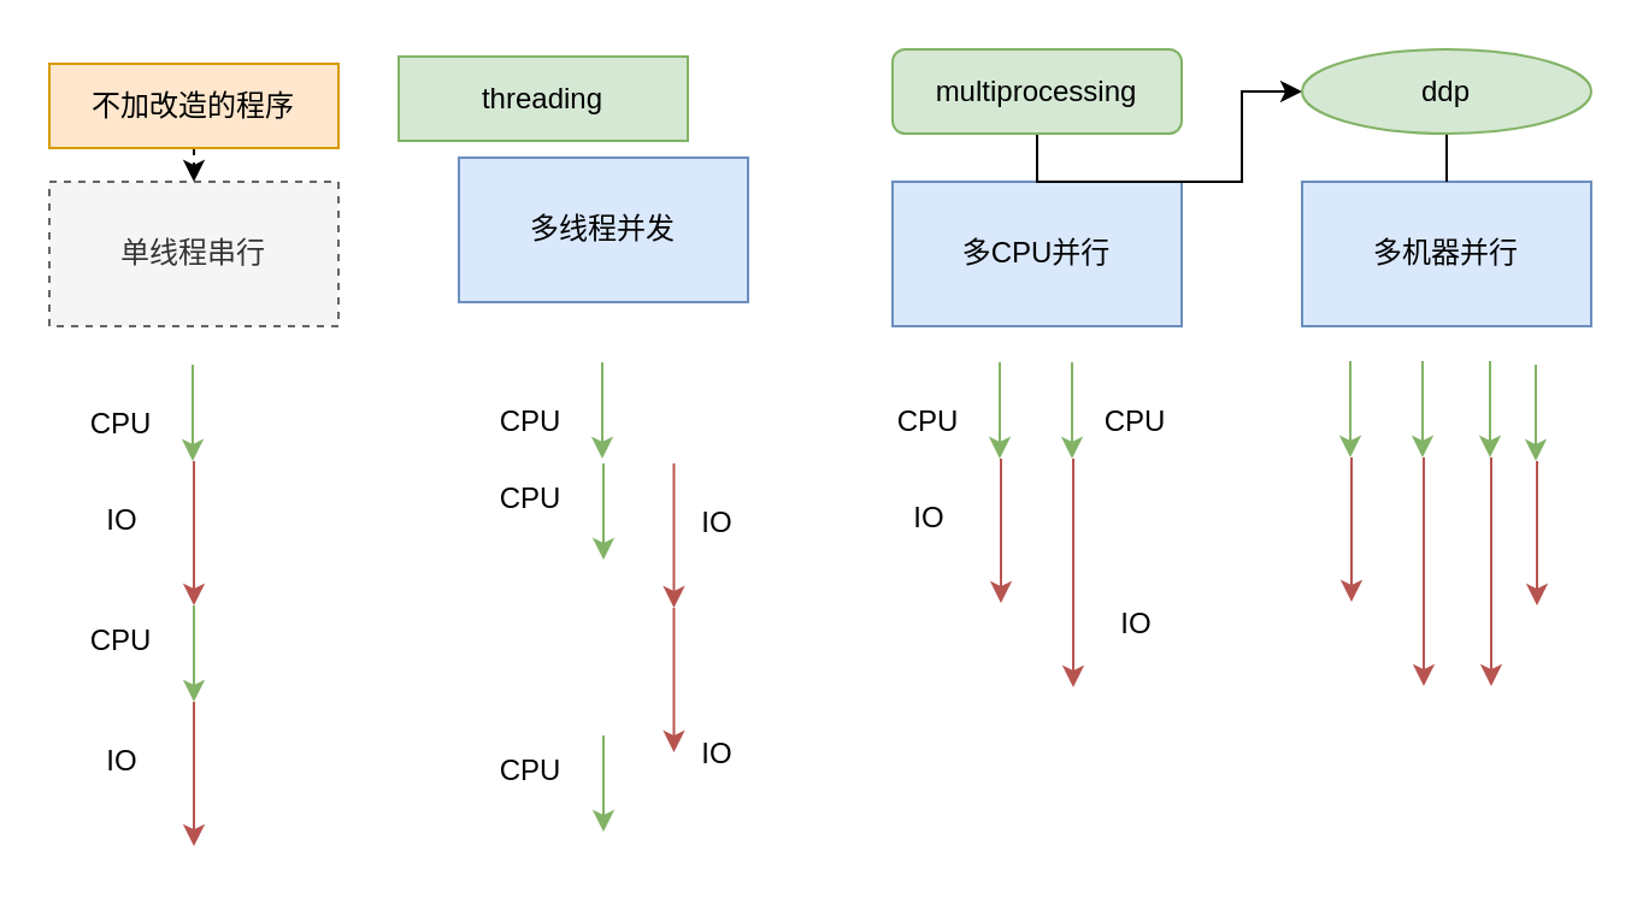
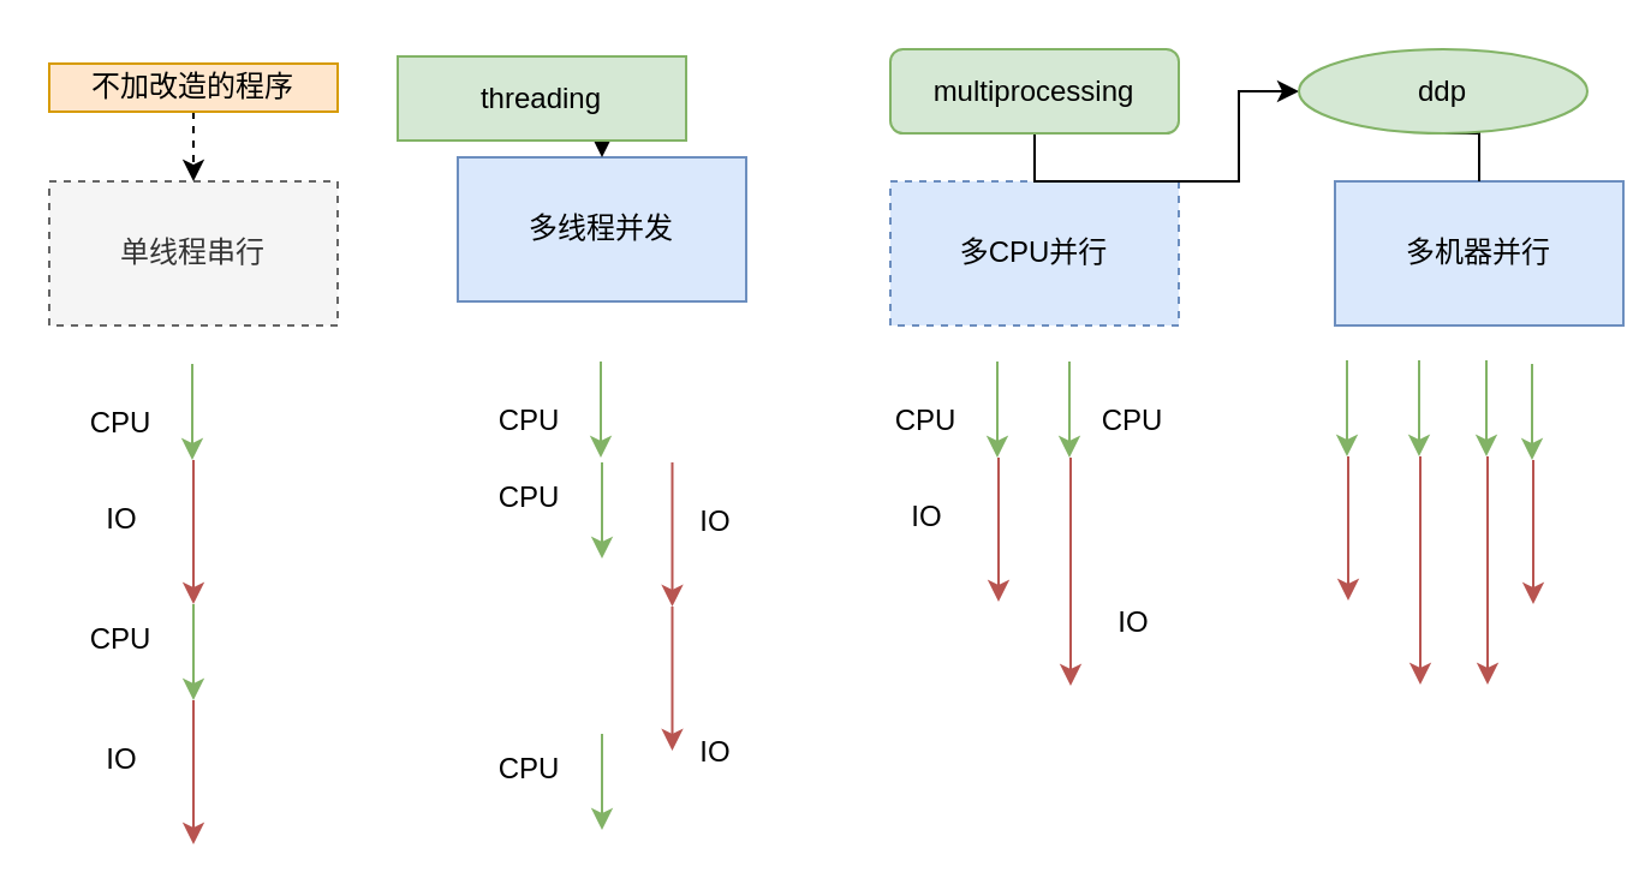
  <mxCell id="0" />
  <mxCell id="1" parent="0" />
  <mxCell id="2" value="单线程串行" style="rounded=0;whiteSpace=wrap;html=1;fillColor=#f5f5f5;fontColor=#333333;strokeColor=#666666;dashed=1;" vertex="1" parent="1"><mxGeometry x="20" y="75" width="120" height="60" as="geometry" /></mxCell>
  <mxCell id="3" value="多线程并发" style="rounded=0;whiteSpace=wrap;html=1;fillColor=#dae8fc;strokeColor=#6c8ebf;" vertex="1" parent="1"><mxGeometry x="190" y="65" width="120" height="60" as="geometry" /></mxCell>
- <mxCell id="4" value="多CPU并行" style="rounded=0;whiteSpace=wrap;html=1;fillColor=#dae8fc;strokeColor=#6c8ebf;" vertex="1" parent="1"><mxGeometry x="370" y="75" width="120" height="60" as="geometry" /></mxCell>
- <mxCell id="5" value="多机器并行" style="rounded=0;whiteSpace=wrap;html=1;fillColor=#dae8fc;strokeColor=#6c8ebf;" vertex="1" parent="1"><mxGeometry x="540" y="75" width="120" height="60" as="geometry" /></mxCell>
+ <mxCell id="4" value="多CPU并行" style="rounded=0;whiteSpace=wrap;html=1;fillColor=#dae8fc;strokeColor=#6c8ebf;dashed=1;" vertex="1" parent="1"><mxGeometry x="370" y="75" width="120" height="60" as="geometry" /></mxCell>
+ <mxCell id="5" value="多机器并行" style="rounded=0;whiteSpace=wrap;html=1;fillColor=#dae8fc;strokeColor=#6c8ebf;" vertex="1" parent="1"><mxGeometry x="555" y="75" width="120" height="60" as="geometry" /></mxCell>
  <mxCell id="6" value="" style="endArrow=classic;html=1;rounded=0;fillColor=#f8cecc;strokeColor=#b85450;" edge="1" parent="1"><mxGeometry width="50" height="50" relative="1" as="geometry"><mxPoint x="80" y="191" as="sourcePoint" /><mxPoint x="80" y="251" as="targetPoint" /></mxGeometry></mxCell>
  <mxCell id="7" value="CPU" style="text;html=1;strokeColor=none;fillColor=none;align=center;verticalAlign=middle;whiteSpace=wrap;rounded=0;" vertex="1" parent="1"><mxGeometry x="30" y="161" width="40" height="30" as="geometry" /></mxCell>
  <mxCell id="8" value="IO" style="text;html=1;strokeColor=none;fillColor=none;align=center;verticalAlign=middle;whiteSpace=wrap;rounded=0;" vertex="1" parent="1"><mxGeometry x="28.75" y="201" width="42.5" height="30" as="geometry" /></mxCell>
  <mxCell id="9" value="" style="endArrow=classic;html=1;rounded=0;fillColor=#d5e8d4;strokeColor=#82b366;" edge="1" parent="1"><mxGeometry width="50" height="50" relative="1" as="geometry"><mxPoint x="80" y="251" as="sourcePoint" /><mxPoint x="80" y="291" as="targetPoint" /></mxGeometry></mxCell>
  <mxCell id="10" value="CPU" style="text;html=1;strokeColor=none;fillColor=none;align=center;verticalAlign=middle;whiteSpace=wrap;rounded=0;" vertex="1" parent="1"><mxGeometry x="30" y="251" width="40" height="30" as="geometry" /></mxCell>
  <mxCell id="11" value="" style="endArrow=classic;html=1;rounded=0;fillColor=#f8cecc;strokeColor=#b85450;" edge="1" parent="1"><mxGeometry width="50" height="50" relative="1" as="geometry"><mxPoint x="80" y="291" as="sourcePoint" /><mxPoint x="80" y="351" as="targetPoint" /></mxGeometry></mxCell>
  <mxCell id="12" value="IO" style="text;html=1;strokeColor=none;fillColor=none;align=center;verticalAlign=middle;whiteSpace=wrap;rounded=0;" vertex="1" parent="1"><mxGeometry x="27.5" y="301" width="45" height="30" as="geometry" /></mxCell>
  <mxCell id="13" value="" style="endArrow=classic;html=1;rounded=0;fillColor=#d5e8d4;strokeColor=#82b366;" edge="1" parent="1"><mxGeometry width="50" height="50" relative="1" as="geometry"><mxPoint x="79.5" y="151" as="sourcePoint" /><mxPoint x="79.5" y="191" as="targetPoint" /></mxGeometry></mxCell>
  <mxCell id="14" value="" style="endArrow=classic;html=1;rounded=0;fillColor=#f8cecc;strokeColor=#b85450;" edge="1" parent="1"><mxGeometry width="50" height="50" relative="1" as="geometry"><mxPoint x="279.25" y="192" as="sourcePoint" /><mxPoint x="279.25" y="252" as="targetPoint" /></mxGeometry></mxCell>
  <mxCell id="15" value="CPU" style="text;html=1;strokeColor=none;fillColor=none;align=center;verticalAlign=middle;whiteSpace=wrap;rounded=0;" vertex="1" parent="1"><mxGeometry x="200" y="160" width="40" height="30" as="geometry" /></mxCell>
  <mxCell id="16" value="IO" style="text;html=1;strokeColor=none;fillColor=none;align=center;verticalAlign=middle;whiteSpace=wrap;rounded=0;" vertex="1" parent="1"><mxGeometry x="276.25" y="202" width="42.5" height="30" as="geometry" /></mxCell>
  <mxCell id="17" value="" style="endArrow=classic;html=1;rounded=0;fillColor=#d5e8d4;strokeColor=#82b366;" edge="1" parent="1"><mxGeometry width="50" height="50" relative="1" as="geometry"><mxPoint x="250" y="305" as="sourcePoint" /><mxPoint x="250" y="345" as="targetPoint" /></mxGeometry></mxCell>
  <mxCell id="18" value="CPU" style="text;html=1;strokeColor=none;fillColor=none;align=center;verticalAlign=middle;whiteSpace=wrap;rounded=0;" vertex="1" parent="1"><mxGeometry x="200" y="305" width="40" height="30" as="geometry" /></mxCell>
  <mxCell id="19" value="" style="endArrow=classic;html=1;rounded=0;fillColor=#f8cecc;strokeColor=#b85450;" edge="1" parent="1"><mxGeometry width="50" height="50" relative="1" as="geometry"><mxPoint x="279.25" y="252" as="sourcePoint" /><mxPoint x="279.25" y="312" as="targetPoint" /></mxGeometry></mxCell>
  <mxCell id="20" value="IO" style="text;html=1;strokeColor=none;fillColor=none;align=center;verticalAlign=middle;whiteSpace=wrap;rounded=0;" vertex="1" parent="1"><mxGeometry x="275" y="298" width="45" height="30" as="geometry" /></mxCell>
  <mxCell id="21" value="" style="endArrow=classic;html=1;rounded=0;fillColor=#d5e8d4;strokeColor=#82b366;" edge="1" parent="1"><mxGeometry width="50" height="50" relative="1" as="geometry"><mxPoint x="249.5" y="150" as="sourcePoint" /><mxPoint x="249.5" y="190" as="targetPoint" /></mxGeometry></mxCell>
  <mxCell id="22" value="" style="endArrow=classic;html=1;rounded=0;fillColor=#d5e8d4;strokeColor=#82b366;" edge="1" parent="1"><mxGeometry width="50" height="50" relative="1" as="geometry"><mxPoint x="250" y="192" as="sourcePoint" /><mxPoint x="250" y="232" as="targetPoint" /></mxGeometry></mxCell>
  <mxCell id="23" value="CPU" style="text;html=1;strokeColor=none;fillColor=none;align=center;verticalAlign=middle;whiteSpace=wrap;rounded=0;" vertex="1" parent="1"><mxGeometry x="200" y="192" width="40" height="30" as="geometry" /></mxCell>
  <mxCell id="24" value="" style="endArrow=classic;html=1;rounded=0;fillColor=#f8cecc;strokeColor=#b85450;" edge="1" parent="1"><mxGeometry width="50" height="50" relative="1" as="geometry"><mxPoint x="415" y="190" as="sourcePoint" /><mxPoint x="415" y="250" as="targetPoint" /></mxGeometry></mxCell>
  <mxCell id="25" value="CPU" style="text;html=1;strokeColor=none;fillColor=none;align=center;verticalAlign=middle;whiteSpace=wrap;rounded=0;" vertex="1" parent="1"><mxGeometry x="365" y="160" width="40" height="30" as="geometry" /></mxCell>
  <mxCell id="26" value="IO" style="text;html=1;strokeColor=none;fillColor=none;align=center;verticalAlign=middle;whiteSpace=wrap;rounded=0;" vertex="1" parent="1"><mxGeometry x="363.75" y="200" width="42.5" height="30" as="geometry" /></mxCell>
  <mxCell id="27" value="" style="endArrow=classic;html=1;rounded=0;fillColor=#d5e8d4;strokeColor=#82b366;" edge="1" parent="1"><mxGeometry width="50" height="50" relative="1" as="geometry"><mxPoint x="414.5" y="150" as="sourcePoint" /><mxPoint x="414.5" y="190" as="targetPoint" /></mxGeometry></mxCell>
  <mxCell id="28" value="" style="endArrow=classic;html=1;rounded=0;fillColor=#f8cecc;strokeColor=#b85450;" edge="1" parent="1"><mxGeometry width="50" height="50" relative="1" as="geometry"><mxPoint x="445" y="190" as="sourcePoint" /><mxPoint x="445" y="285" as="targetPoint" /></mxGeometry></mxCell>
  <mxCell id="29" value="CPU" style="text;html=1;strokeColor=none;fillColor=none;align=center;verticalAlign=middle;whiteSpace=wrap;rounded=0;" vertex="1" parent="1"><mxGeometry x="451" y="160" width="40" height="30" as="geometry" /></mxCell>
  <mxCell id="30" value="IO" style="text;html=1;strokeColor=none;fillColor=none;align=center;verticalAlign=middle;whiteSpace=wrap;rounded=0;" vertex="1" parent="1"><mxGeometry x="449.75" y="244" width="42.5" height="30" as="geometry" /></mxCell>
  <mxCell id="31" value="" style="endArrow=classic;html=1;rounded=0;fillColor=#d5e8d4;strokeColor=#82b366;" edge="1" parent="1"><mxGeometry width="50" height="50" relative="1" as="geometry"><mxPoint x="444.5" y="150" as="sourcePoint" /><mxPoint x="444.5" y="190" as="targetPoint" /></mxGeometry></mxCell>
  <mxCell id="32" value="" style="endArrow=classic;html=1;rounded=0;fillColor=#f8cecc;strokeColor=#b85450;" edge="1" parent="1"><mxGeometry width="50" height="50" relative="1" as="geometry"><mxPoint x="560.5" y="189.5" as="sourcePoint" /><mxPoint x="560.5" y="249.5" as="targetPoint" /></mxGeometry></mxCell>
  <mxCell id="33" value="" style="endArrow=classic;html=1;rounded=0;fillColor=#d5e8d4;strokeColor=#82b366;" edge="1" parent="1"><mxGeometry width="50" height="50" relative="1" as="geometry"><mxPoint x="560" y="149.5" as="sourcePoint" /><mxPoint x="560" y="189.5" as="targetPoint" /></mxGeometry></mxCell>
  <mxCell id="34" value="" style="endArrow=classic;html=1;rounded=0;fillColor=#f8cecc;strokeColor=#b85450;" edge="1" parent="1"><mxGeometry width="50" height="50" relative="1" as="geometry"><mxPoint x="590.5" y="189.5" as="sourcePoint" /><mxPoint x="590.5" y="284.5" as="targetPoint" /></mxGeometry></mxCell>
  <mxCell id="35" value="" style="endArrow=classic;html=1;rounded=0;fillColor=#d5e8d4;strokeColor=#82b366;" edge="1" parent="1"><mxGeometry width="50" height="50" relative="1" as="geometry"><mxPoint x="590" y="149.5" as="sourcePoint" /><mxPoint x="590" y="189.5" as="targetPoint" /></mxGeometry></mxCell>
  <mxCell id="36" value="" style="endArrow=classic;html=1;rounded=0;fillColor=#f8cecc;strokeColor=#b85450;" edge="1" parent="1"><mxGeometry width="50" height="50" relative="1" as="geometry"><mxPoint x="637.5" y="191" as="sourcePoint" /><mxPoint x="637.5" y="251" as="targetPoint" /></mxGeometry></mxCell>
  <mxCell id="37" value="" style="endArrow=classic;html=1;rounded=0;fillColor=#d5e8d4;strokeColor=#82b366;" edge="1" parent="1"><mxGeometry width="50" height="50" relative="1" as="geometry"><mxPoint x="637" y="151" as="sourcePoint" /><mxPoint x="637" y="191" as="targetPoint" /></mxGeometry></mxCell>
  <mxCell id="38" value="" style="endArrow=classic;html=1;rounded=0;fillColor=#f8cecc;strokeColor=#b85450;" edge="1" parent="1"><mxGeometry width="50" height="50" relative="1" as="geometry"><mxPoint x="618.5" y="189.5" as="sourcePoint" /><mxPoint x="618.5" y="284.5" as="targetPoint" /></mxGeometry></mxCell>
  <mxCell id="39" value="" style="endArrow=classic;html=1;rounded=0;fillColor=#d5e8d4;strokeColor=#82b366;" edge="1" parent="1"><mxGeometry width="50" height="50" relative="1" as="geometry"><mxPoint x="618" y="149.5" as="sourcePoint" /><mxPoint x="618" y="189.5" as="targetPoint" /></mxGeometry></mxCell>
  <mxCell id="40" style="edgeStyle=orthogonalEdgeStyle;rounded=0;orthogonalLoop=1;jettySize=auto;html=1;exitX=0.5;exitY=1;exitDx=0;exitDy=0;entryX=0.5;entryY=0;entryDx=0;entryDy=0;dashed=1;" edge="1" parent="1" source="41" target="2"><mxGeometry relative="1" as="geometry" /></mxCell>
- <mxCell id="41" value="不加改造的程序" style="rounded=0;whiteSpace=wrap;html=1;fillColor=#ffe6cc;strokeColor=#d79b00;" vertex="1" parent="1"><mxGeometry x="20" y="26" width="120" height="35" as="geometry" /></mxCell>
+ <mxCell id="41" value="不加改造的程序" style="rounded=0;whiteSpace=wrap;html=1;fillColor=#ffe6cc;strokeColor=#d79b00;" vertex="1" parent="1"><mxGeometry x="20" y="26" width="120" height="20" as="geometry" /></mxCell>
+ <mxCell id="42" style="edgeStyle=orthogonalEdgeStyle;rounded=0;orthogonalLoop=1;jettySize=auto;html=1;exitX=0.5;exitY=1;exitDx=0;exitDy=0;entryX=0.5;entryY=0;entryDx=0;entryDy=0;" edge="1" parent="1" source="43" target="3"><mxGeometry relative="1" as="geometry" /></mxCell>
  <mxCell id="43" value="threading" style="rounded=0;whiteSpace=wrap;html=1;fillColor=#d5e8d4;strokeColor=#82b366;" vertex="1" parent="1"><mxGeometry x="165" y="23" width="120" height="35" as="geometry" /></mxCell>
  <mxCell id="44" style="edgeStyle=orthogonalEdgeStyle;rounded=0;orthogonalLoop=1;jettySize=auto;html=1;exitX=0.5;exitY=1;exitDx=0;exitDy=0;" edge="1" parent="1" source="45" target="47"><mxGeometry relative="1" as="geometry" /></mxCell>
  <mxCell id="45" value="multiprocessing" style="whiteSpace=wrap;html=1;fillColor=#d5e8d4;strokeColor=#82b366;rounded=1;" vertex="1" parent="1"><mxGeometry x="370" y="20" width="120" height="35" as="geometry" /></mxCell>
  <mxCell id="46" style="edgeStyle=orthogonalEdgeStyle;rounded=0;orthogonalLoop=1;jettySize=auto;html=1;exitX=0.5;exitY=1;exitDx=0;exitDy=0;entryX=0.5;entryY=0;entryDx=0;entryDy=0;endArrow=none;" edge="1" parent="1" source="47" target="5"><mxGeometry relative="1" as="geometry" /></mxCell>
  <mxCell id="47" value="ddp" style="ellipse;whiteSpace=wrap;html=1;fillColor=#d5e8d4;strokeColor=#82b366;" vertex="1" parent="1"><mxGeometry x="540" y="20" width="120" height="35" as="geometry" /></mxCell>
